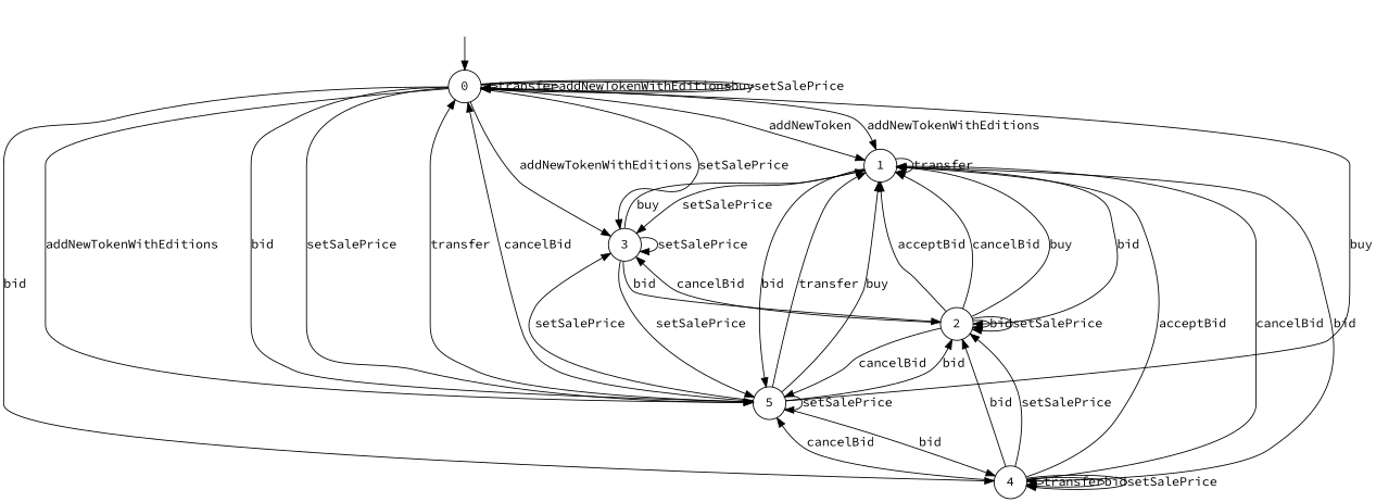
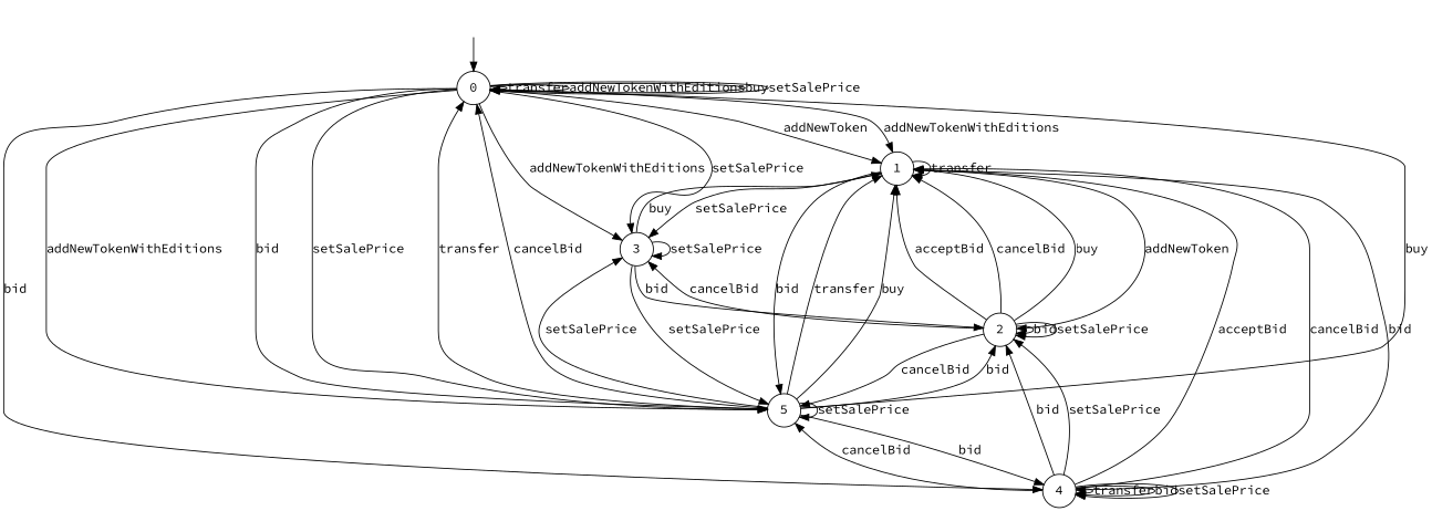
  digraph {
    fontname="Source Code Pro"
    rankdir=TB
    node [fontname="Source Code Pro" shape=circle]
    edge [fontname="Source Code Pro"]
    "" [shape=plaintext]
    n2 [label=0]
    n3 [label=1]
    n4 [label=3]
    n5 [label=5]
    n6 [label=4]
    n7 [label=2]
    "" -> n2
    n2 -> n2 [label=transfer]
    n2 -> n2 [label=addNewTokenWithEditions]
    n2 -> n2 [label=buy]
    n2 -> n2 [label=setSalePrice]
    n2 -> n3 [label=addNewToken]
    n2 -> n3 [label=addNewTokenWithEditions]
    n2 -> n4 [label=addNewTokenWithEditions]
    n2 -> n4 [label=setSalePrice]
    n2 -> n5 [label=addNewTokenWithEditions]
    n2 -> n5 [label=bid]
    n2 -> n5 [label=setSalePrice]
    n2 -> n6 [label=bid]
    n3 -> n3 [label=transfer]
    n3 -> n4 [label=setSalePrice]
    n3 -> n5 [label=bid]
    n3 -> n6 [label=bid]
-   n3 -> n7 [label=bid]
+   n3 -> n7 [label=addNewToken]
    n4 -> n3 [label=buy]
    n4 -> n4 [label=setSalePrice]
    n4 -> n5 [label=setSalePrice]
    n4 -> n7 [label=bid]
    n5 -> n2 [label=transfer]
    n5 -> n2 [label=cancelBid]
    n5 -> n2 [label=buy]
    n5 -> n3 [label=transfer]
    n5 -> n3 [label=buy]
    n5 -> n4 [label=setSalePrice]
    n5 -> n5 [label=setSalePrice]
    n5 -> n6 [label=bid]
    n5 -> n7 [label=bid]
    n6 -> n3 [label=acceptBid]
    n6 -> n3 [label=cancelBid]
    n6 -> n5 [label=cancelBid]
    n6 -> n6 [label=transfer]
    n6 -> n6 [label=bid]
    n6 -> n6 [label=setSalePrice]
    n6 -> n7 [label=bid]
    n6 -> n7 [label=setSalePrice]
    n7 -> n3 [label=acceptBid]
    n7 -> n3 [label=cancelBid]
    n7 -> n3 [label=buy]
    n7 -> n4 [label=cancelBid]
    n7 -> n5 [label=cancelBid]
    n7 -> n7 [label=bid]
    n7 -> n7 [label=setSalePrice]
  }
